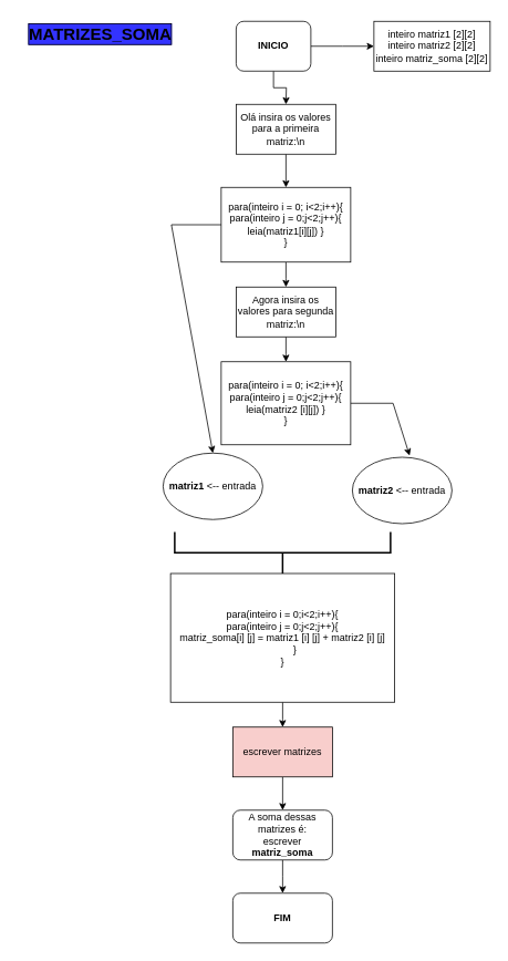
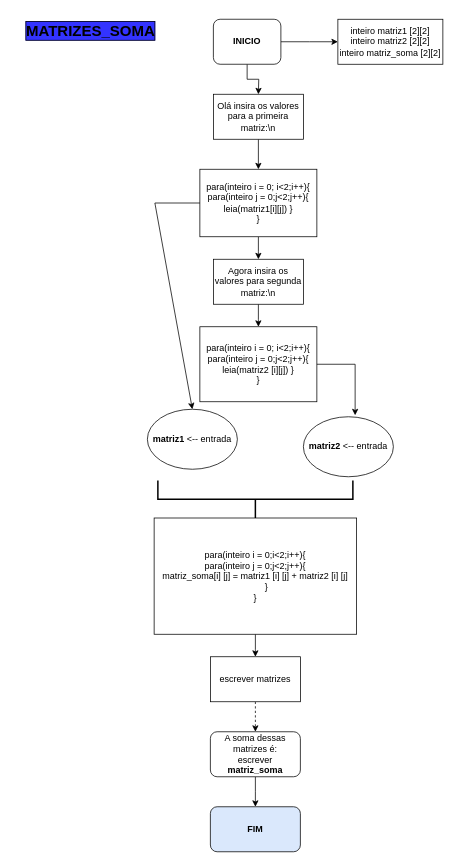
  <mxCell id="0" />
  <mxCell id="1" parent="0" />
  <mxCell id="2" style="edgeStyle=orthogonalEdgeStyle;rounded=0;orthogonalLoop=1;jettySize=auto;html=1;" edge="1" parent="1" source="4"><mxGeometry relative="1" as="geometry"><mxPoint x="450" y="55" as="targetPoint" /></mxGeometry></mxCell>
  <mxCell id="3" style="edgeStyle=orthogonalEdgeStyle;rounded=0;orthogonalLoop=1;jettySize=auto;html=1;" edge="1" parent="1" source="4"><mxGeometry relative="1" as="geometry"><mxPoint x="344" y="125" as="targetPoint" /></mxGeometry></mxCell>
  <mxCell id="4" value="&lt;b&gt;INICIO&lt;/b&gt;" style="rounded=1;whiteSpace=wrap;html=1;" vertex="1" parent="1"><mxGeometry x="284" y="25" width="90" height="60" as="geometry" /></mxCell>
  <mxCell id="5" value="inteiro matriz1 [2][2]&lt;div&gt;inteiro matriz2 [2][2]&lt;/div&gt;&lt;div&gt;inteiro matriz_soma [2][2]&lt;/div&gt;" style="rounded=0;whiteSpace=wrap;html=1;" vertex="1" parent="1"><mxGeometry x="450" y="25" width="140" height="60" as="geometry" /></mxCell>
  <mxCell id="6" style="edgeStyle=orthogonalEdgeStyle;rounded=0;orthogonalLoop=1;jettySize=auto;html=1;" edge="1" parent="1" source="7"><mxGeometry relative="1" as="geometry"><mxPoint x="344" y="345" as="targetPoint" /></mxGeometry></mxCell>
  <mxCell id="7" value="para(inteiro i = 0; i&amp;lt;2;i++){&lt;div&gt;para(inteiro j = 0;j&amp;lt;2;j++){&lt;/div&gt;&lt;div&gt;leia(matriz1[i][j]) }&lt;/div&gt;&lt;div&gt;}&lt;/div&gt;" style="rounded=0;whiteSpace=wrap;html=1;" vertex="1" parent="1"><mxGeometry x="266" y="225" width="156" height="90" as="geometry" /></mxCell>
  <mxCell id="8" style="edgeStyle=orthogonalEdgeStyle;rounded=0;orthogonalLoop=1;jettySize=auto;html=1;entryX=0.5;entryY=0;entryDx=0;entryDy=0;" edge="1" parent="1" source="9" target="7"><mxGeometry relative="1" as="geometry" /></mxCell>
  <mxCell id="9" value="Olá insira os valores para a primeira matriz:\n" style="rounded=0;whiteSpace=wrap;html=1;" vertex="1" parent="1"><mxGeometry x="284" y="125" width="120" height="60" as="geometry" /></mxCell>
  <mxCell id="10" style="edgeStyle=orthogonalEdgeStyle;rounded=0;orthogonalLoop=1;jettySize=auto;html=1;" edge="1" parent="1" source="11"><mxGeometry relative="1" as="geometry"><mxPoint x="344" y="435" as="targetPoint" /></mxGeometry></mxCell>
  <mxCell id="11" value="Agora insira os valores para segunda matriz:\n" style="rounded=0;whiteSpace=wrap;html=1;" vertex="1" parent="1"><mxGeometry x="284" y="345" width="120" height="60" as="geometry" /></mxCell>
  <mxCell id="12" value="para(inteiro i = 0; i&amp;lt;2;i++){&lt;div&gt;para(inteiro j = 0;j&amp;lt;2;j++){&lt;/div&gt;&lt;div&gt;leia(matriz2 [i][j]) }&lt;/div&gt;&lt;div&gt;}&lt;/div&gt;" style="rounded=0;whiteSpace=wrap;html=1;" vertex="1" parent="1"><mxGeometry x="266" y="435" width="156" height="100" as="geometry" /></mxCell>
  <mxCell id="13" value="" style="endArrow=classic;html=1;rounded=0;exitX=0;exitY=0.5;exitDx=0;exitDy=0;entryX=0.5;entryY=0;entryDx=0;entryDy=0;" edge="1" parent="1" source="7" target="14"><mxGeometry width="50" height="50" relative="1" as="geometry"><mxPoint x="320" y="465" as="sourcePoint" /><mxPoint x="120" y="575" as="targetPoint" /><Array as="points"><mxPoint x="206" y="270" /></Array></mxGeometry></mxCell>
  <mxCell id="14" value="&lt;b&gt;matriz1 &lt;/b&gt;&amp;lt;-- entrada" style="ellipse;whiteSpace=wrap;html=1;" vertex="1" parent="1"><mxGeometry x="196" y="545" width="120" height="80" as="geometry" /></mxCell>
- <mxCell id="15" value="&lt;b&gt;matriz2 &lt;/b&gt;&amp;lt;-- entrada" style="ellipse;whiteSpace=wrap;html=1;" vertex="1" parent="1"><mxGeometry x="424" y="550" width="120" height="80" as="geometry" /></mxCell>
+ <mxCell id="15" value="&lt;b&gt;matriz2 &lt;/b&gt;&amp;lt;-- entrada" style="ellipse;whiteSpace=wrap;html=1;" vertex="1" parent="1"><mxGeometry x="404" y="555" width="120" height="80" as="geometry" /></mxCell>
  <mxCell id="16" value="" style="endArrow=classic;html=1;rounded=0;exitX=1;exitY=0.5;exitDx=0;exitDy=0;entryX=0.575;entryY=-0.025;entryDx=0;entryDy=0;entryPerimeter=0;" edge="1" parent="1" source="12" target="15"><mxGeometry width="50" height="50" relative="1" as="geometry"><mxPoint x="320" y="565" as="sourcePoint" /><mxPoint x="370" y="515" as="targetPoint" /><Array as="points"><mxPoint x="473" y="485" /></Array></mxGeometry></mxCell>
  <mxCell id="17" value="" style="strokeWidth=2;html=1;shape=mxgraph.flowchart.annotation_2;align=left;labelPosition=right;pointerEvents=1;direction=north;" vertex="1" parent="1"><mxGeometry x="210" y="640" width="260" height="50" as="geometry" /></mxCell>
  <mxCell id="18" style="edgeStyle=orthogonalEdgeStyle;rounded=0;orthogonalLoop=1;jettySize=auto;html=1;" edge="1" parent="1" source="19"><mxGeometry relative="1" as="geometry"><mxPoint x="340" y="875" as="targetPoint" /></mxGeometry></mxCell>
  <mxCell id="19" value="para(inteiro i = 0;i&amp;lt;2;i++){&lt;br&gt;para(inteiro j = 0;j&amp;lt;2;j++){&lt;div&gt;matriz_soma[i] [j] = matriz1 [i] [j] + matriz2 [i] [j]&lt;/div&gt;&lt;div&gt;&lt;span style=&quot;white-space: pre;&quot;&gt;&#09;&lt;/span&gt;&amp;nbsp;}&lt;/div&gt;&lt;div&gt;}&lt;/div&gt;" style="rounded=0;whiteSpace=wrap;html=1;" vertex="1" parent="1"><mxGeometry x="205" y="690" width="270" height="155" as="geometry" /></mxCell>
- <mxCell id="20" style="edgeStyle=orthogonalEdgeStyle;rounded=0;orthogonalLoop=1;jettySize=auto;html=1;entryX=0.5;entryY=0;entryDx=0;entryDy=0;" edge="1" parent="1" source="21" target="23"><mxGeometry relative="1" as="geometry" /></mxCell>
- <mxCell id="21" value="escrever matrizes" style="rounded=0;whiteSpace=wrap;html=1;fillColor=#f8cecc;" vertex="1" parent="1"><mxGeometry x="280" y="875" width="120" height="60" as="geometry" /></mxCell>
+ <mxCell id="20" style="edgeStyle=orthogonalEdgeStyle;rounded=0;orthogonalLoop=1;jettySize=auto;html=1;entryX=0.5;entryY=0;entryDx=0;entryDy=0;dashed=1;" edge="1" parent="1" source="21" target="23"><mxGeometry relative="1" as="geometry" /></mxCell>
+ <mxCell id="21" value="escrever matrizes" style="rounded=0;whiteSpace=wrap;html=1;" vertex="1" parent="1"><mxGeometry x="280" y="875" width="120" height="60" as="geometry" /></mxCell>
  <mxCell id="22" style="edgeStyle=orthogonalEdgeStyle;rounded=0;orthogonalLoop=1;jettySize=auto;html=1;" edge="1" parent="1" source="23"><mxGeometry relative="1" as="geometry"><mxPoint x="340" y="1075" as="targetPoint" /></mxGeometry></mxCell>
  <mxCell id="23" value="A soma dessas matrizes é:&lt;div&gt;escrever&lt;br&gt;&lt;div&gt;&lt;b&gt;matriz_soma&lt;/b&gt;&lt;/div&gt;&lt;/div&gt;" style="whiteSpace=wrap;html=1;rounded=1;" vertex="1" parent="1"><mxGeometry x="280" y="975" width="120" height="60" as="geometry" /></mxCell>
- <mxCell id="24" value="&lt;b&gt;FIM&lt;/b&gt;" style="rounded=1;whiteSpace=wrap;html=1;" vertex="1" parent="1"><mxGeometry x="280" y="1075" width="120" height="60" as="geometry" /></mxCell>
+ <mxCell id="24" value="&lt;b&gt;FIM&lt;/b&gt;" style="rounded=1;whiteSpace=wrap;html=1;fillColor=#dae8fc;" vertex="1" parent="1"><mxGeometry x="280" y="1075" width="120" height="60" as="geometry" /></mxCell>
  <mxCell id="25" value="&lt;b&gt;&lt;font style=&quot;font-size: 20px;&quot;&gt;MATRIZES_SOMA&lt;/font&gt;&lt;/b&gt;" style="text;html=1;align=center;verticalAlign=middle;resizable=0;points=[];autosize=1;strokeColor=none;fillColor=none;labelBorderColor=default;labelBackgroundColor=#3333FF;" vertex="1" parent="1"><mxGeometry x="20" y="20" width="200" height="40" as="geometry" /></mxCell>
